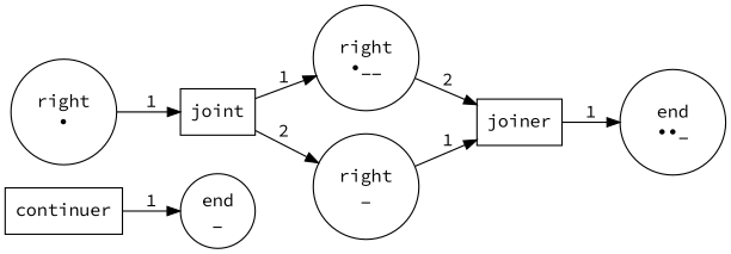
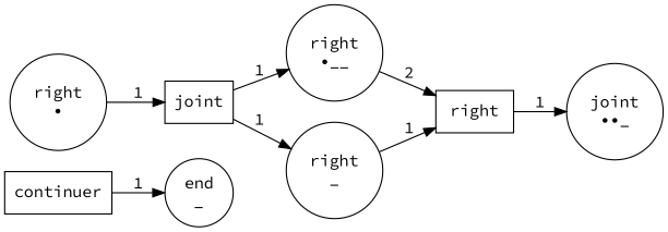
  digraph {
    fontname="Source Code Pro"
    rankdir=LR
    node [fontname="Source Code Pro" shape=circle]
    edge [fontname="Source Code Pro"]
    n1 [label="end\n_\n"]
    n2 [label="right\n•\n"]
    n3 [label=joint shape=box]
    n4 [label="right\n•__\n"]
    n5 [label="right\n_\n"]
-   n6 [label=joiner shape=box]
-   n7 [label="end\n••_\n"]
+   n6 [label=right shape=box]
+   n7 [label="joint\n••_\n"]
    n8 [label=continuer shape=box]
    n2 -> n3 [label=1]
    n3 -> n4 [label=1]
-   n3 -> n5 [label=2]
+   n3 -> n5 [label=1]
    n4 -> n6 [label=2]
    n5 -> n6 [label=1]
    n6 -> n7 [label=1]
    n8 -> n1 [label=1]
  }
